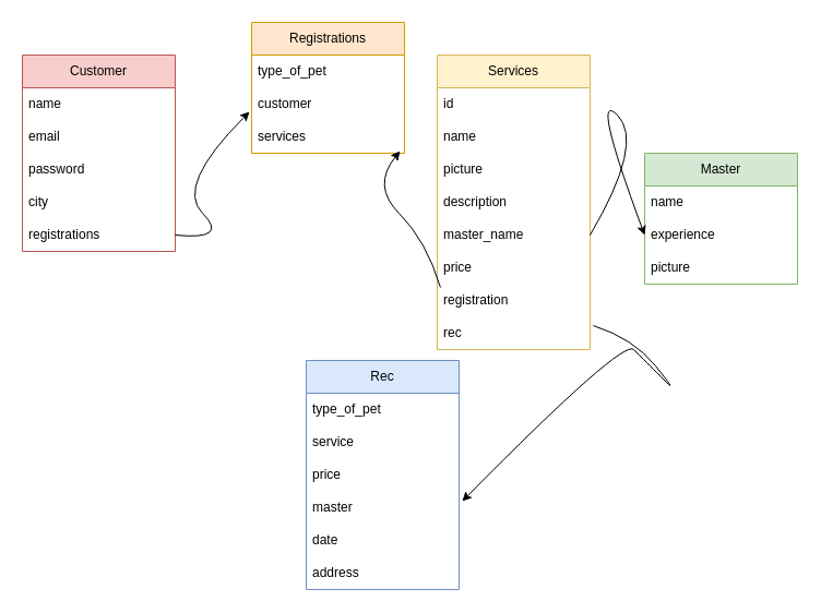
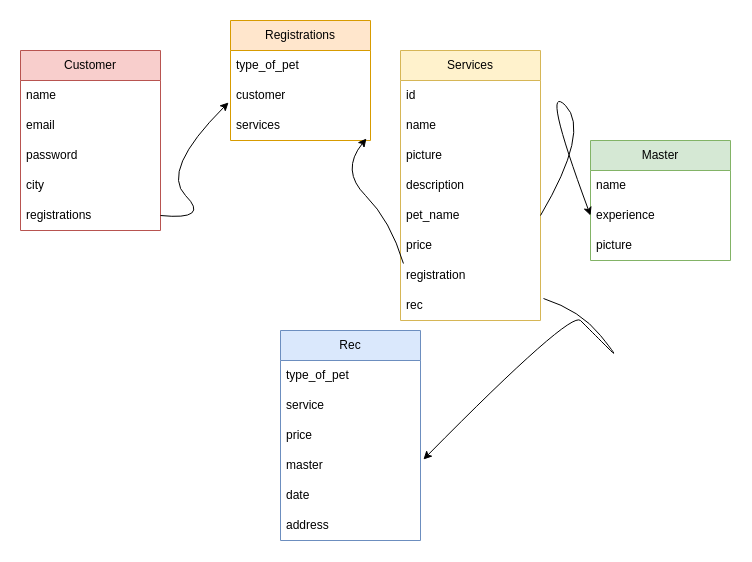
  <mxCell id="0" />
  <mxCell id="1" parent="0" />
  <mxCell id="2" value="Customer" style="swimlane;fontStyle=0;childLayout=stackLayout;horizontal=1;startSize=30;horizontalStack=0;resizeParent=1;resizeParentMax=0;resizeLast=0;collapsible=1;marginBottom=0;whiteSpace=wrap;html=1;fillColor=#f8cecc;strokeColor=#b85450;glass=0;perimeterSpacing=0;gradientColor=none;swimlaneFillColor=none;" vertex="1" parent="1"><mxGeometry x="20" y="50" width="140" height="180" as="geometry" /></mxCell>
  <mxCell id="3" value="name" style="text;align=left;verticalAlign=middle;spacingLeft=4;spacingRight=4;overflow=hidden;points=[[0,0.5],[1,0.5]];portConstraint=eastwest;rotatable=0;whiteSpace=wrap;html=1;" vertex="1" parent="2"><mxGeometry y="30" width="140" height="30" as="geometry" /></mxCell>
  <mxCell id="4" value="email" style="text;strokeColor=none;fillColor=none;align=left;verticalAlign=middle;spacingLeft=4;spacingRight=4;overflow=hidden;points=[[0,0.5],[1,0.5]];portConstraint=eastwest;rotatable=0;whiteSpace=wrap;html=1;" vertex="1" parent="2"><mxGeometry y="60" width="140" height="30" as="geometry" /></mxCell>
  <mxCell id="5" value="password" style="text;strokeColor=none;fillColor=none;align=left;verticalAlign=middle;spacingLeft=4;spacingRight=4;overflow=hidden;points=[[0,0.5],[1,0.5]];portConstraint=eastwest;rotatable=0;whiteSpace=wrap;html=1;" vertex="1" parent="2"><mxGeometry y="90" width="140" height="30" as="geometry" /></mxCell>
  <mxCell id="6" value="city" style="text;strokeColor=none;fillColor=none;align=left;verticalAlign=middle;spacingLeft=4;spacingRight=4;overflow=hidden;points=[[0,0.5],[1,0.5]];portConstraint=eastwest;rotatable=0;whiteSpace=wrap;html=1;" vertex="1" parent="2"><mxGeometry y="120" width="140" height="30" as="geometry" /></mxCell>
  <mxCell id="7" value="registrations" style="text;strokeColor=none;fillColor=none;align=left;verticalAlign=middle;spacingLeft=4;spacingRight=4;overflow=hidden;points=[[0,0.5],[1,0.5]];portConstraint=eastwest;rotatable=0;whiteSpace=wrap;html=1;" vertex="1" parent="2"><mxGeometry y="150" width="140" height="30" as="geometry" /></mxCell>
  <mxCell id="8" value="Registrations" style="swimlane;fontStyle=0;childLayout=stackLayout;horizontal=1;startSize=30;horizontalStack=0;resizeParent=1;resizeParentMax=0;resizeLast=0;collapsible=1;marginBottom=0;whiteSpace=wrap;html=1;fillColor=#ffe6cc;strokeColor=#d79b00;" vertex="1" parent="1"><mxGeometry x="230" y="20" width="140" height="120" as="geometry" /></mxCell>
  <mxCell id="9" value="type_of_pet" style="text;strokeColor=none;fillColor=none;align=left;verticalAlign=middle;spacingLeft=4;spacingRight=4;overflow=hidden;points=[[0,0.5],[1,0.5]];portConstraint=eastwest;rotatable=0;whiteSpace=wrap;html=1;" vertex="1" parent="8"><mxGeometry y="30" width="140" height="30" as="geometry" /></mxCell>
  <mxCell id="10" value="customer" style="text;strokeColor=none;fillColor=none;align=left;verticalAlign=middle;spacingLeft=4;spacingRight=4;overflow=hidden;points=[[0,0.5],[1,0.5]];portConstraint=eastwest;rotatable=0;whiteSpace=wrap;html=1;" vertex="1" parent="8"><mxGeometry y="60" width="140" height="30" as="geometry" /></mxCell>
  <mxCell id="11" value="services" style="text;strokeColor=none;fillColor=none;align=left;verticalAlign=middle;spacingLeft=4;spacingRight=4;overflow=hidden;points=[[0,0.5],[1,0.5]];portConstraint=eastwest;rotatable=0;whiteSpace=wrap;html=1;" vertex="1" parent="8"><mxGeometry y="90" width="140" height="30" as="geometry" /></mxCell>
  <mxCell id="12" value="Services" style="swimlane;fontStyle=0;childLayout=stackLayout;horizontal=1;startSize=30;horizontalStack=0;resizeParent=1;resizeParentMax=0;resizeLast=0;collapsible=1;marginBottom=0;whiteSpace=wrap;html=1;fillColor=#fff2cc;strokeColor=#d6b656;" vertex="1" parent="1"><mxGeometry x="400" y="50" width="140" height="270" as="geometry" /></mxCell>
  <mxCell id="13" value="id" style="text;strokeColor=none;fillColor=none;align=left;verticalAlign=middle;spacingLeft=4;spacingRight=4;overflow=hidden;points=[[0,0.5],[1,0.5]];portConstraint=eastwest;rotatable=0;whiteSpace=wrap;html=1;" vertex="1" parent="12"><mxGeometry y="30" width="140" height="30" as="geometry" /></mxCell>
  <mxCell id="14" value="name" style="text;strokeColor=none;fillColor=none;align=left;verticalAlign=middle;spacingLeft=4;spacingRight=4;overflow=hidden;points=[[0,0.5],[1,0.5]];portConstraint=eastwest;rotatable=0;whiteSpace=wrap;html=1;" vertex="1" parent="12"><mxGeometry y="60" width="140" height="30" as="geometry" /></mxCell>
  <mxCell id="15" value="picture" style="text;strokeColor=none;fillColor=none;align=left;verticalAlign=middle;spacingLeft=4;spacingRight=4;overflow=hidden;points=[[0,0.5],[1,0.5]];portConstraint=eastwest;rotatable=0;whiteSpace=wrap;html=1;" vertex="1" parent="12"><mxGeometry y="90" width="140" height="30" as="geometry" /></mxCell>
  <mxCell id="16" value="description" style="text;strokeColor=none;fillColor=none;align=left;verticalAlign=middle;spacingLeft=4;spacingRight=4;overflow=hidden;points=[[0,0.5],[1,0.5]];portConstraint=eastwest;rotatable=0;whiteSpace=wrap;html=1;" vertex="1" parent="12"><mxGeometry y="120" width="140" height="30" as="geometry" /></mxCell>
- <mxCell id="17" value="master_name" style="text;strokeColor=none;fillColor=none;align=left;verticalAlign=middle;spacingLeft=4;spacingRight=4;overflow=hidden;points=[[0,0.5],[1,0.5]];portConstraint=eastwest;rotatable=0;whiteSpace=wrap;html=1;" vertex="1" parent="12"><mxGeometry y="150" width="140" height="30" as="geometry" /></mxCell>
+ <mxCell id="17" value="pet_name" style="text;strokeColor=none;fillColor=none;align=left;verticalAlign=middle;spacingLeft=4;spacingRight=4;overflow=hidden;points=[[0,0.5],[1,0.5]];portConstraint=eastwest;rotatable=0;whiteSpace=wrap;html=1;" vertex="1" parent="12"><mxGeometry y="150" width="140" height="30" as="geometry" /></mxCell>
  <mxCell id="18" value="price" style="text;strokeColor=none;fillColor=none;align=left;verticalAlign=middle;spacingLeft=4;spacingRight=4;overflow=hidden;points=[[0,0.5],[1,0.5]];portConstraint=eastwest;rotatable=0;whiteSpace=wrap;html=1;" vertex="1" parent="12"><mxGeometry y="180" width="140" height="30" as="geometry" /></mxCell>
  <mxCell id="19" value="registration" style="text;strokeColor=none;fillColor=none;align=left;verticalAlign=middle;spacingLeft=4;spacingRight=4;overflow=hidden;points=[[0,0.5],[1,0.5]];portConstraint=eastwest;rotatable=0;whiteSpace=wrap;html=1;" vertex="1" parent="12"><mxGeometry y="210" width="140" height="30" as="geometry" /></mxCell>
  <mxCell id="20" value="rec" style="text;strokeColor=none;fillColor=none;align=left;verticalAlign=middle;spacingLeft=4;spacingRight=4;overflow=hidden;points=[[0,0.5],[1,0.5]];portConstraint=eastwest;rotatable=0;whiteSpace=wrap;html=1;" vertex="1" parent="12"><mxGeometry y="240" width="140" height="30" as="geometry" /></mxCell>
  <mxCell id="21" value="Master" style="swimlane;fontStyle=0;childLayout=stackLayout;horizontal=1;startSize=30;horizontalStack=0;resizeParent=1;resizeParentMax=0;resizeLast=0;collapsible=1;marginBottom=0;whiteSpace=wrap;html=1;fillColor=#d5e8d4;strokeColor=#82b366;" vertex="1" parent="1"><mxGeometry x="590" y="140" width="140" height="120" as="geometry" /></mxCell>
  <mxCell id="22" value="name" style="text;strokeColor=none;fillColor=none;align=left;verticalAlign=middle;spacingLeft=4;spacingRight=4;overflow=hidden;points=[[0,0.5],[1,0.5]];portConstraint=eastwest;rotatable=0;whiteSpace=wrap;html=1;" vertex="1" parent="21"><mxGeometry y="30" width="140" height="30" as="geometry" /></mxCell>
  <mxCell id="23" value="experience" style="text;strokeColor=none;fillColor=none;align=left;verticalAlign=middle;spacingLeft=4;spacingRight=4;overflow=hidden;points=[[0,0.5],[1,0.5]];portConstraint=eastwest;rotatable=0;whiteSpace=wrap;html=1;" vertex="1" parent="21"><mxGeometry y="60" width="140" height="30" as="geometry" /></mxCell>
  <mxCell id="24" value="picture" style="text;strokeColor=none;fillColor=none;align=left;verticalAlign=middle;spacingLeft=4;spacingRight=4;overflow=hidden;points=[[0,0.5],[1,0.5]];portConstraint=eastwest;rotatable=0;whiteSpace=wrap;html=1;" vertex="1" parent="21"><mxGeometry y="90" width="140" height="30" as="geometry" /></mxCell>
  <mxCell id="25" value="Rec" style="swimlane;fontStyle=0;childLayout=stackLayout;horizontal=1;startSize=30;horizontalStack=0;resizeParent=1;resizeParentMax=0;resizeLast=0;collapsible=1;marginBottom=0;whiteSpace=wrap;html=1;fillColor=#dae8fc;strokeColor=#6c8ebf;" vertex="1" parent="1"><mxGeometry x="280" y="330" width="140" height="210" as="geometry" /></mxCell>
  <mxCell id="26" value="type_of_pet" style="text;strokeColor=none;fillColor=none;align=left;verticalAlign=middle;spacingLeft=4;spacingRight=4;overflow=hidden;points=[[0,0.5],[1,0.5]];portConstraint=eastwest;rotatable=0;whiteSpace=wrap;html=1;" vertex="1" parent="25"><mxGeometry y="30" width="140" height="30" as="geometry" /></mxCell>
  <mxCell id="27" value="service" style="text;strokeColor=none;fillColor=none;align=left;verticalAlign=middle;spacingLeft=4;spacingRight=4;overflow=hidden;points=[[0,0.5],[1,0.5]];portConstraint=eastwest;rotatable=0;whiteSpace=wrap;html=1;" vertex="1" parent="25"><mxGeometry y="60" width="140" height="30" as="geometry" /></mxCell>
  <mxCell id="28" value="price" style="text;strokeColor=none;fillColor=none;align=left;verticalAlign=middle;spacingLeft=4;spacingRight=4;overflow=hidden;points=[[0,0.5],[1,0.5]];portConstraint=eastwest;rotatable=0;whiteSpace=wrap;html=1;" vertex="1" parent="25"><mxGeometry y="90" width="140" height="30" as="geometry" /></mxCell>
  <mxCell id="29" value="master" style="text;strokeColor=none;fillColor=none;align=left;verticalAlign=middle;spacingLeft=4;spacingRight=4;overflow=hidden;points=[[0,0.5],[1,0.5]];portConstraint=eastwest;rotatable=0;whiteSpace=wrap;html=1;" vertex="1" parent="25"><mxGeometry y="120" width="140" height="30" as="geometry" /></mxCell>
  <mxCell id="30" value="date" style="text;strokeColor=none;fillColor=none;align=left;verticalAlign=middle;spacingLeft=4;spacingRight=4;overflow=hidden;points=[[0,0.5],[1,0.5]];portConstraint=eastwest;rotatable=0;whiteSpace=wrap;html=1;" vertex="1" parent="25"><mxGeometry y="150" width="140" height="30" as="geometry" /></mxCell>
  <mxCell id="31" value="address" style="text;strokeColor=none;fillColor=none;align=left;verticalAlign=middle;spacingLeft=4;spacingRight=4;overflow=hidden;points=[[0,0.5],[1,0.5]];portConstraint=eastwest;rotatable=0;whiteSpace=wrap;html=1;" vertex="1" parent="25"><mxGeometry y="180" width="140" height="30" as="geometry" /></mxCell>
  <mxCell id="32" value="" style="curved=1;endArrow=classic;html=1;rounded=0;entryX=-0.014;entryY=0.733;entryDx=0;entryDy=0;entryPerimeter=0;exitX=1;exitY=0.5;exitDx=0;exitDy=0;" edge="1" parent="1" source="7" target="10"><mxGeometry width="50" height="50" relative="1" as="geometry"><mxPoint x="160" y="220" as="sourcePoint" /><mxPoint x="210" y="170" as="targetPoint" /><Array as="points"><mxPoint x="210" y="220" /><mxPoint x="160" y="170" /></Array></mxGeometry></mxCell>
  <mxCell id="33" value="" style="curved=1;endArrow=classic;html=1;rounded=0;exitX=0.021;exitY=0.1;exitDx=0;exitDy=0;exitPerimeter=0;entryX=0.971;entryY=0.933;entryDx=0;entryDy=0;entryPerimeter=0;" edge="1" parent="1" source="19" target="11"><mxGeometry width="50" height="50" relative="1" as="geometry"><mxPoint x="340" y="220" as="sourcePoint" /><mxPoint x="390" y="170" as="targetPoint" /><Array as="points"><mxPoint x="390" y="220" /><mxPoint x="340" y="170" /></Array></mxGeometry></mxCell>
  <mxCell id="34" value="" style="curved=1;endArrow=classic;html=1;rounded=0;entryX=0;entryY=0.5;entryDx=0;entryDy=0;exitX=1;exitY=0.5;exitDx=0;exitDy=0;" edge="1" parent="1" source="17"><mxGeometry width="50" height="50" relative="1" as="geometry"><mxPoint x="540" y="130" as="sourcePoint" /><mxPoint x="590" y="215" as="targetPoint" /><Array as="points"><mxPoint x="590" y="130" /><mxPoint x="540" y="80" /></Array></mxGeometry></mxCell>
  <mxCell id="35" value="" style="curved=1;endArrow=classic;html=1;rounded=0;entryX=1.021;entryY=0.3;entryDx=0;entryDy=0;entryPerimeter=0;" edge="1" parent="1" target="29"><mxGeometry width="50" height="50" relative="1" as="geometry"><mxPoint x="543" y="298" as="sourcePoint" /><mxPoint x="700" y="360" as="targetPoint" /><Array as="points"><mxPoint x="580" y="310" /><mxPoint x="620" y="360" /><mxPoint x="600" y="340" /><mxPoint x="590" y="330" /><mxPoint x="570" y="310" /></Array></mxGeometry></mxCell>
